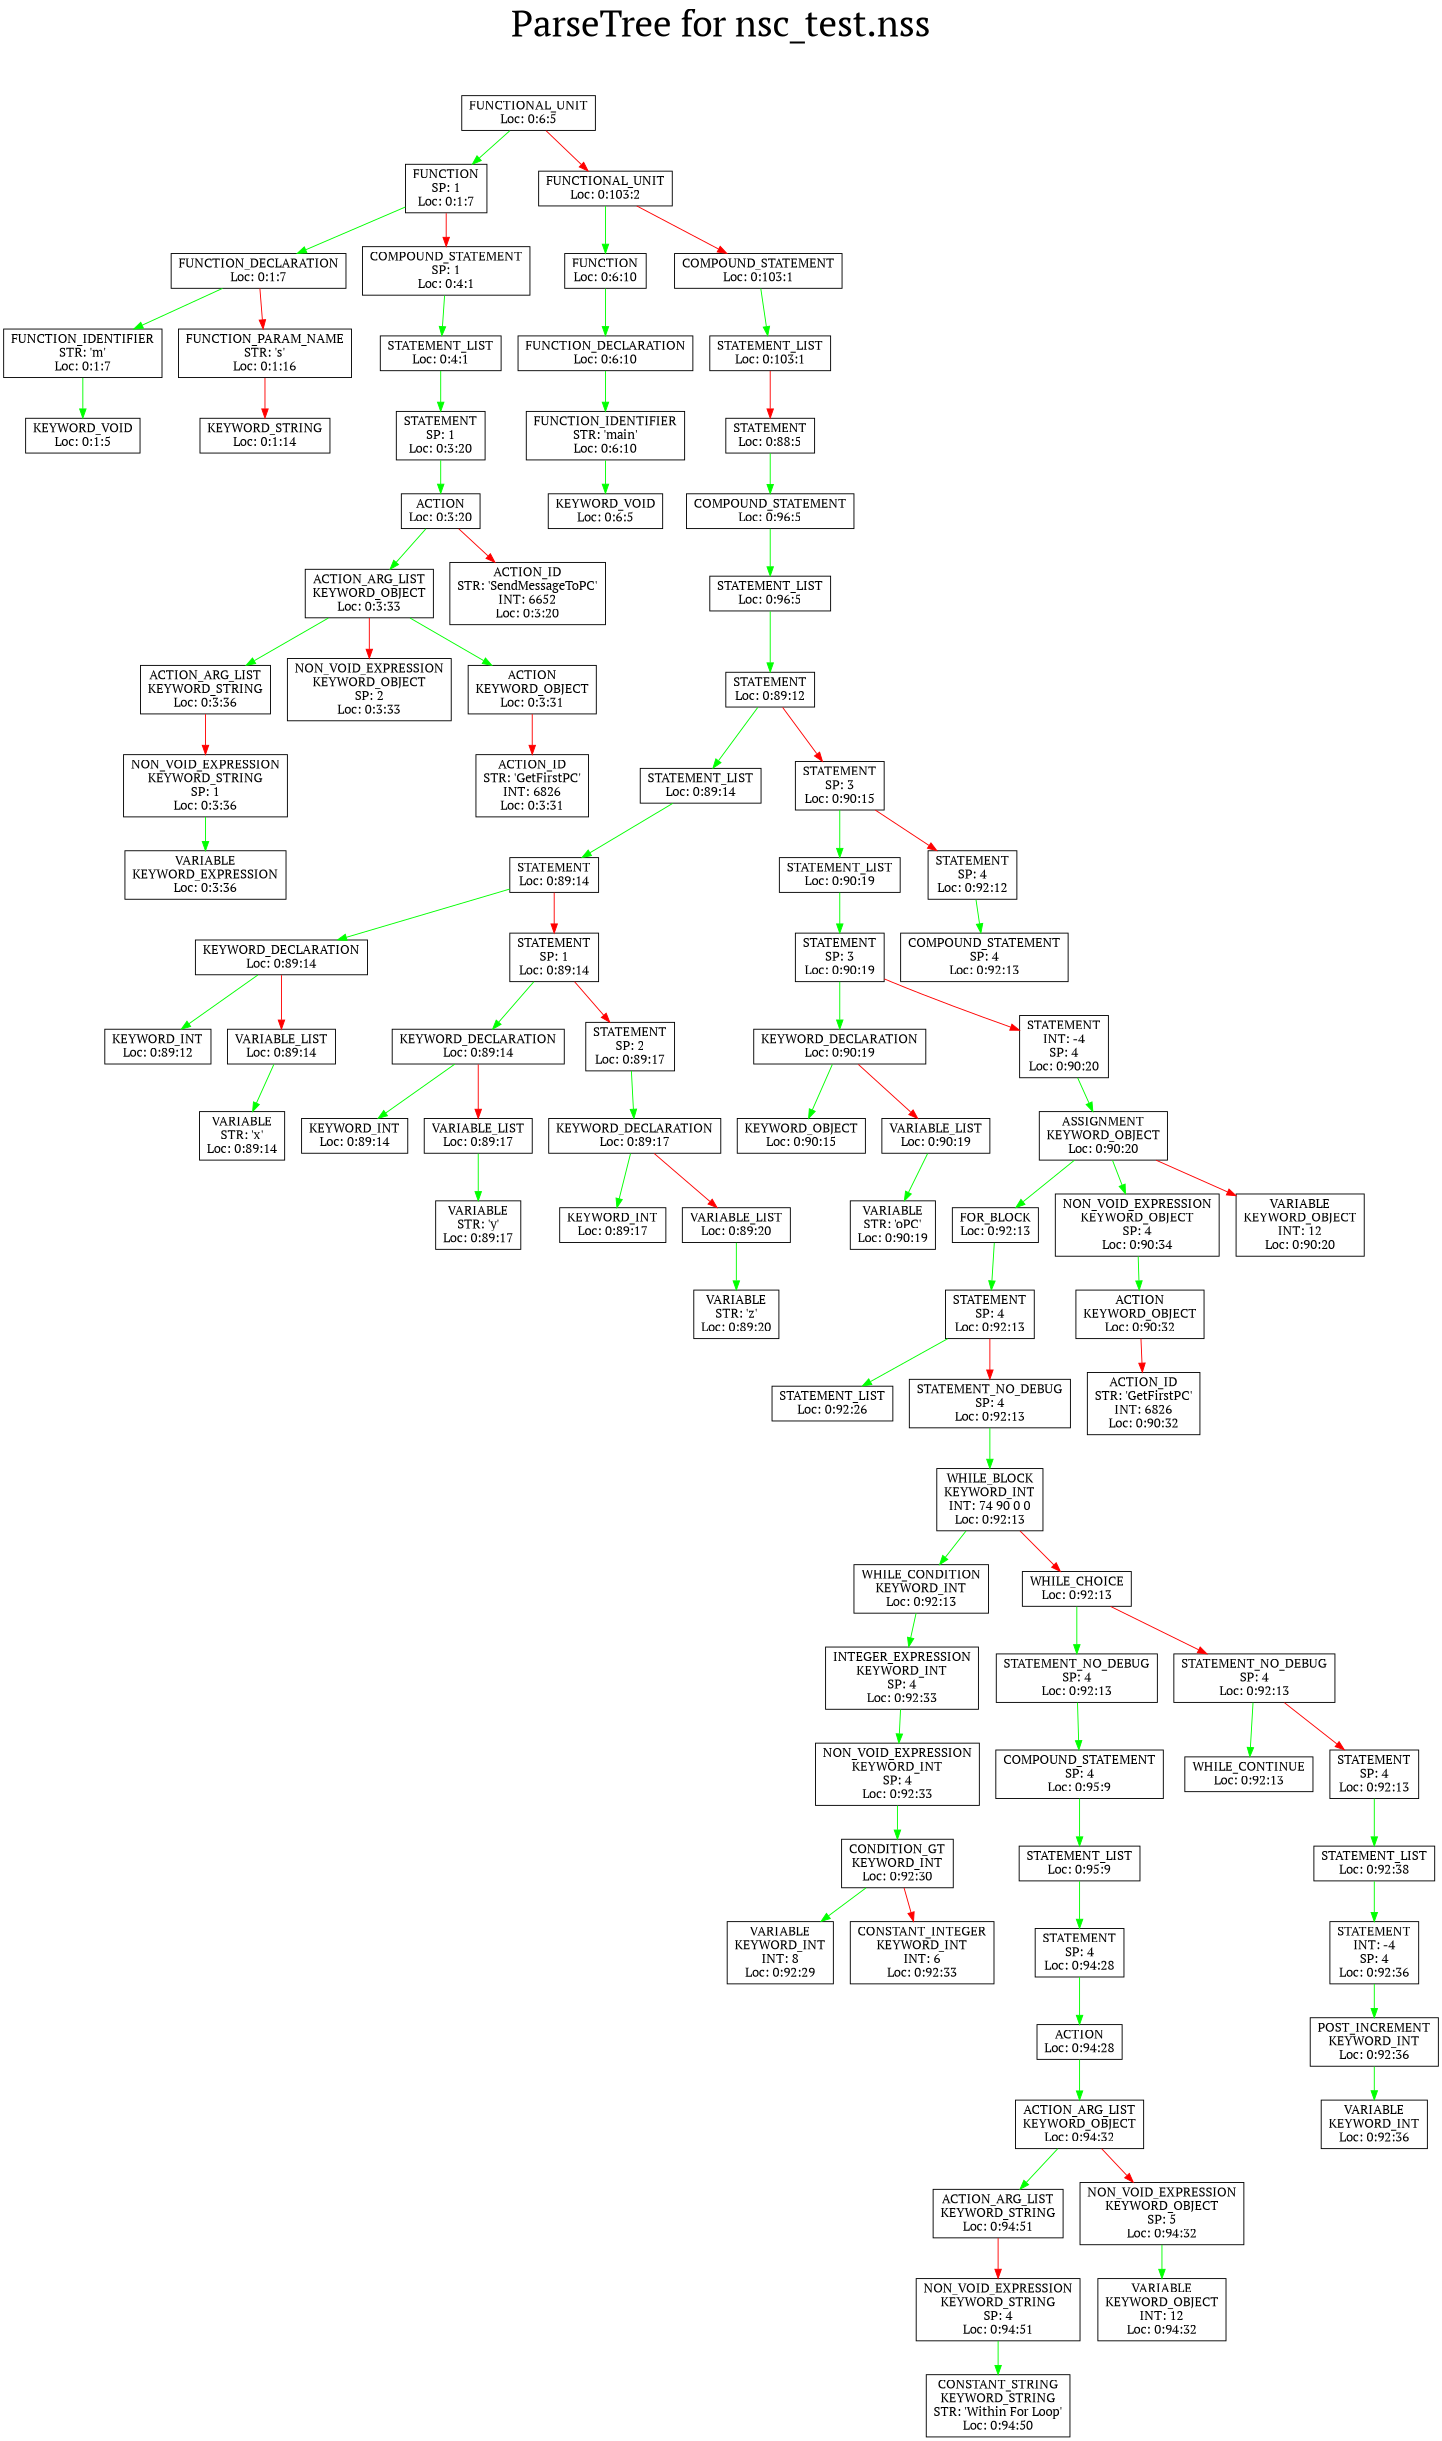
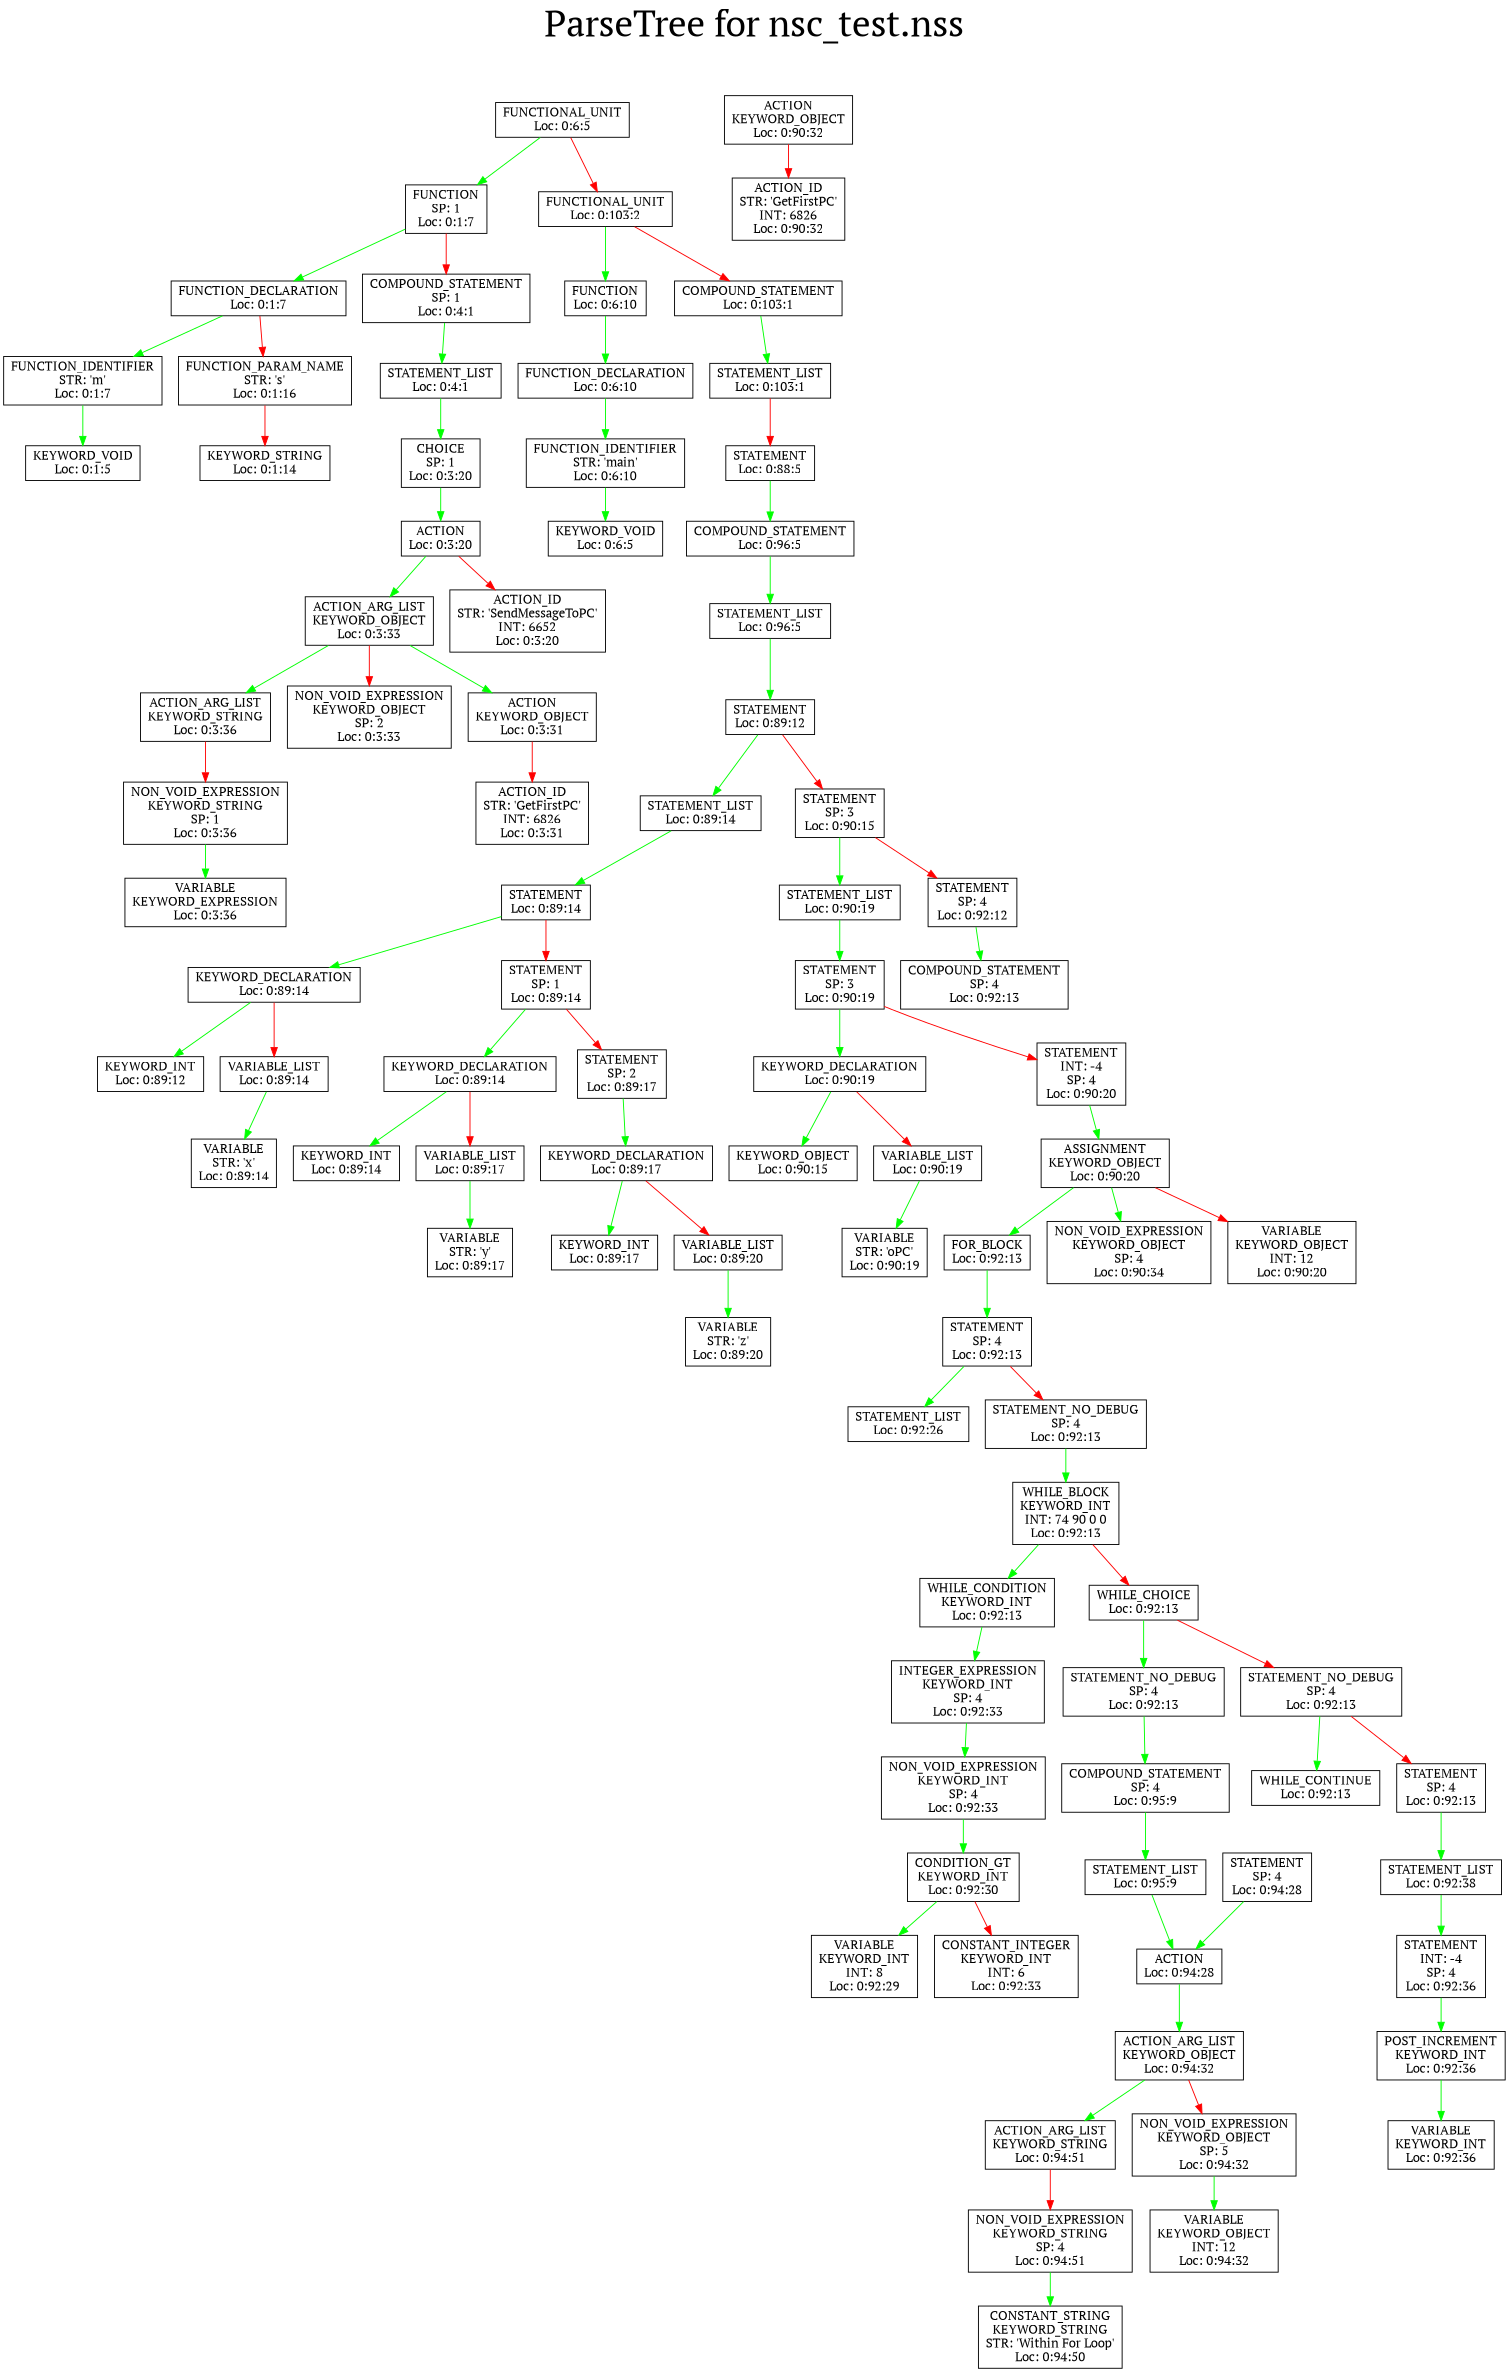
  digraph {
    fontname="PT Serif"
    fontsize=40
    label="ParseTree for nsc_test.nss\n\n"
    labelloc=t
    node [fontname="PT Serif" shape=record]
    edge [color=green fontname="PT Serif"]
    n1 [label="FUNCTIONAL_UNIT\nLoc: 0:6:5\n"]
    n2 [label="FUNCTION\nSP: 1\nLoc: 0:1:7\n"]
    n3 [label="FUNCTIONAL_UNIT\nLoc: 0:103:2\n"]
    n4 [label="FUNCTION_DECLARATION\nLoc: 0:1:7\n"]
    n5 [label="COMPOUND_STATEMENT\nSP: 1\nLoc: 0:4:1\n"]
    n6 [label="FUNCTION\nLoc: 0:6:10\n"]
    n7 [label="COMPOUND_STATEMENT\nLoc: 0:103:1\n"]
    n8 [label="FUNCTION_IDENTIFIER\nSTR: 'm'\nLoc: 0:1:7\n"]
    n9 [label="FUNCTION_PARAM_NAME\nSTR: 's'\nLoc: 0:1:16\n"]
    n10 [label="STATEMENT_LIST\nLoc: 0:4:1\n"]
    n11 [label="FUNCTION_DECLARATION\nLoc: 0:6:10\n"]
    n12 [label="FUNCTION_IDENTIFIER\nSTR: 'main'\nLoc: 0:6:10\n"]
    n13 [label="STATEMENT_LIST\nLoc: 0:103:1\n"]
    n14 [label="KEYWORD_VOID\nLoc: 0:6:5\n"]
    n15 [label="STATEMENT\nLoc: 0:88:5\n"]
    n16 [label="COMPOUND_STATEMENT\nLoc: 0:96:5\n"]
    n17 [label="STATEMENT_LIST\nLoc: 0:96:5\n"]
    n18 [label="STATEMENT\nLoc: 0:89:12\n"]
    n19 [label="STATEMENT_LIST\nLoc: 0:89:14\n"]
    n20 [label="STATEMENT\nSP: 3\nLoc: 0:90:15\n"]
    n21 [label="STATEMENT\nLoc: 0:89:14\n"]
    n22 [label="STATEMENT_LIST\nLoc: 0:90:19\n"]
    n23 [label="STATEMENT\nSP: 4\nLoc: 0:92:12\n"]
    n24 [label="KEYWORD_DECLARATION\nLoc: 0:89:14\n"]
    n25 [label="STATEMENT\nSP: 1\nLoc: 0:89:14\n"]
    n26 [label="STATEMENT\nSP: 3\nLoc: 0:90:19\n"]
    n27 [label="COMPOUND_STATEMENT\nSP: 4\nLoc: 0:92:13\n"]
    n28 [label="KEYWORD_DECLARATION\nLoc: 0:90:19\n"]
    n29 [label="STATEMENT\nINT: -4\nSP: 4\nLoc: 0:90:20\n"]
    n30 [label="FOR_BLOCK\nLoc: 0:92:13\n"]
    n31 [label="STATEMENT\nSP: 4\nLoc: 0:92:13\n"]
    n32 [label="STATEMENT_LIST\nLoc: 0:92:26\n"]
    n33 [label="STATEMENT_NO_DEBUG\nSP: 4\nLoc: 0:92:13\n"]
    n34 [label="WHILE_BLOCK\nKEYWORD_INT\nINT: 74 90 0 0\nLoc: 0:92:13\n"]
    n35 [label="WHILE_CONDITION\nKEYWORD_INT\nLoc: 0:92:13\n"]
    n36 [label="WHILE_CHOICE\nLoc: 0:92:13\n"]
    n37 [label="INTEGER_EXPRESSION\nKEYWORD_INT\nSP: 4\nLoc: 0:92:33\n"]
    n38 [label="STATEMENT_NO_DEBUG\nSP: 4\nLoc: 0:92:13\n"]
    n39 [label="STATEMENT_NO_DEBUG\nSP: 4\nLoc: 0:92:13\n"]
    n40 [label="NON_VOID_EXPRESSION\nKEYWORD_INT\nSP: 4\nLoc: 0:92:33\n"]
    n41 [label="COMPOUND_STATEMENT\nSP: 4\nLoc: 0:95:9\n"]
    n42 [label="WHILE_CONTINUE\nLoc: 0:92:13\n"]
    n43 [label="STATEMENT\nSP: 4\nLoc: 0:92:13\n"]
    n44 [label="STATEMENT_LIST\nLoc: 0:95:9\n"]
    n45 [label="STATEMENT_LIST\nLoc: 0:92:38\n"]
    n46 [label="STATEMENT\nINT: -4\nSP: 4\nLoc: 0:92:36\n"]
    n47 [label="POST_INCREMENT\nKEYWORD_INT\nLoc: 0:92:36\n"]
    n48 [label="VARIABLE\nKEYWORD_INT\nLoc: 0:92:36\n"]
    n49 [label="STATEMENT\nSP: 4\nLoc: 0:94:28\n"]
    n50 [label="ACTION\nLoc: 0:94:28\n"]
    n51 [label="ACTION_ARG_LIST\nKEYWORD_OBJECT\nLoc: 0:94:32\n"]
    n52 [label="ACTION_ARG_LIST\nKEYWORD_STRING\nLoc: 0:94:51\n"]
    n53 [label="NON_VOID_EXPRESSION\nKEYWORD_OBJECT\nSP: 5\nLoc: 0:94:32\n"]
    n54 [label="NON_VOID_EXPRESSION\nKEYWORD_STRING\nSP: 4\nLoc: 0:94:51\n"]
    n55 [label="VARIABLE\nKEYWORD_OBJECT\nINT: 12\nLoc: 0:94:32\n"]
    n56 [label="CONSTANT_STRING\nKEYWORD_STRING\nSTR: 'Within For Loop'\nLoc: 0:94:50\n"]
    n57 [label="CONDITION_GT\nKEYWORD_INT\nLoc: 0:92:30\n"]
    n58 [label="VARIABLE\nKEYWORD_INT\nINT: 8\nLoc: 0:92:29\n"]
    n59 [label="CONSTANT_INTEGER\nKEYWORD_INT\nINT: 6\nLoc: 0:92:33\n"]
    n60 [label="KEYWORD_OBJECT\nLoc: 0:90:15\n"]
    n61 [label="VARIABLE_LIST\nLoc: 0:90:19\n"]
    n62 [label="ASSIGNMENT\nKEYWORD_OBJECT\nLoc: 0:90:20\n"]
    n63 [label="VARIABLE\nSTR: 'oPC'\nLoc: 0:90:19\n"]
    n64 [label="NON_VOID_EXPRESSION\nKEYWORD_OBJECT\nSP: 4\nLoc: 0:90:34\n"]
    n65 [label="VARIABLE\nKEYWORD_OBJECT\nINT: 12\nLoc: 0:90:20\n"]
    n66 [label="ACTION\nKEYWORD_OBJECT\nLoc: 0:90:32\n"]
    n67 [label="ACTION_ID\nSTR: 'GetFirstPC'\nINT: 6826\nLoc: 0:90:32\n"]
    n68 [label="KEYWORD_INT\nLoc: 0:89:12\n"]
    n69 [label="VARIABLE_LIST\nLoc: 0:89:14\n"]
    n70 [label="KEYWORD_DECLARATION\nLoc: 0:89:14\n"]
    n71 [label="STATEMENT\nSP: 2\nLoc: 0:89:17\n"]
    n72 [label="VARIABLE\nSTR: 'x'\nLoc: 0:89:14\n"]
    n73 [label="KEYWORD_INT\nLoc: 0:89:14\n"]
    n74 [label="VARIABLE_LIST\nLoc: 0:89:17\n"]
    n75 [label="KEYWORD_DECLARATION\nLoc: 0:89:17\n"]
    n76 [label="VARIABLE\nSTR: 'y'\nLoc: 0:89:17\n"]
    n77 [label="KEYWORD_INT\nLoc: 0:89:17\n"]
    n78 [label="VARIABLE_LIST\nLoc: 0:89:20\n"]
    n79 [label="VARIABLE\nSTR: 'z'\nLoc: 0:89:20\n"]
    n80 [label="KEYWORD_VOID\nLoc: 0:1:5\n"]
    n81 [label="KEYWORD_STRING\nLoc: 0:1:14\n"]
-   n82 [label="STATEMENT\nSP: 1\nLoc: 0:3:20\n"]
+   n82 [label="CHOICE\nSP: 1\nLoc: 0:3:20\n"]
    n83 [label="ACTION\nLoc: 0:3:20\n"]
    n84 [label="ACTION_ARG_LIST\nKEYWORD_OBJECT\nLoc: 0:3:33\n"]
    n85 [label="ACTION_ID\nSTR: 'SendMessageToPC'\nINT: 6652\nLoc: 0:3:20\n"]
    n86 [label="ACTION_ARG_LIST\nKEYWORD_STRING\nLoc: 0:3:36\n"]
    n87 [label="NON_VOID_EXPRESSION\nKEYWORD_OBJECT\nSP: 2\nLoc: 0:3:33\n"]
    n88 [label="ACTION\nKEYWORD_OBJECT\nLoc: 0:3:31\n"]
    n89 [label="NON_VOID_EXPRESSION\nKEYWORD_STRING\nSP: 1\nLoc: 0:3:36\n"]
    n90 [label="VARIABLE\nKEYWORD_EXPRESSION\nLoc: 0:3:36\n"]
    n91 [label="ACTION_ID\nSTR: 'GetFirstPC'\nINT: 6826\nLoc: 0:3:31\n"]
    n1 -> n2
    n1 -> n3 [color=red]
    n2 -> n4
    n2 -> n5 [color=red]
    n3 -> n6
    n3 -> n7 [color=red]
    n4 -> n8
    n4 -> n9 [color=red]
    n5 -> n10
    n6 -> n11
    n7 -> n13
    n8 -> n80
    n9 -> n81 [color=red]
    n10 -> n82
    n11 -> n12
    n12 -> n14
    n13 -> n15 [color=red]
    n15 -> n16
    n16 -> n17
    n17 -> n18
    n18 -> n19
    n18 -> n20 [color=red]
    n19 -> n21
    n20 -> n22
    n20 -> n23 [color=red]
    n21 -> n24
    n21 -> n25 [color=red]
    n22 -> n26
    n23 -> n27
    n24 -> n68
    n24 -> n69 [color=red]
    n25 -> n70
    n25 -> n71 [color=red]
    n26 -> n28
    n26 -> n29 [color=red]
    n28 -> n60
    n28 -> n61 [color=red]
    n29 -> n62
    n30 -> n31
    n31 -> n32
    n31 -> n33 [color=red]
    n33 -> n34
    n34 -> n35
    n34 -> n36 [color=red]
    n35 -> n37
    n36 -> n38
    n36 -> n39 [color=red]
    n37 -> n40
    n38 -> n41
    n39 -> n42
    n39 -> n43 [color=red]
    n40 -> n57
    n41 -> n44
    n43 -> n45
-   n44 -> n49
+   n44 -> n50
    n45 -> n46
    n46 -> n47
    n47 -> n48
    n49 -> n50
    n50 -> n51
    n51 -> n52
    n51 -> n53 [color=red]
    n52 -> n54 [color=red]
    n53 -> n55
    n54 -> n56
    n57 -> n58
    n57 -> n59 [color=red]
    n61 -> n63
    n62 -> n30
    n62 -> n64
    n62 -> n65 [color=red]
-   n64 -> n66
    n66 -> n67 [color=red]
    n69 -> n72
    n70 -> n73
    n70 -> n74 [color=red]
    n71 -> n75
    n74 -> n76
    n75 -> n77
    n75 -> n78 [color=red]
    n78 -> n79
    n82 -> n83
    n83 -> n84
    n83 -> n85 [color=red]
    n84 -> n86
    n84 -> n87 [color=red]
    n84 -> n88
    n86 -> n89 [color=red]
    n88 -> n91 [color=red]
    n89 -> n90
  }
